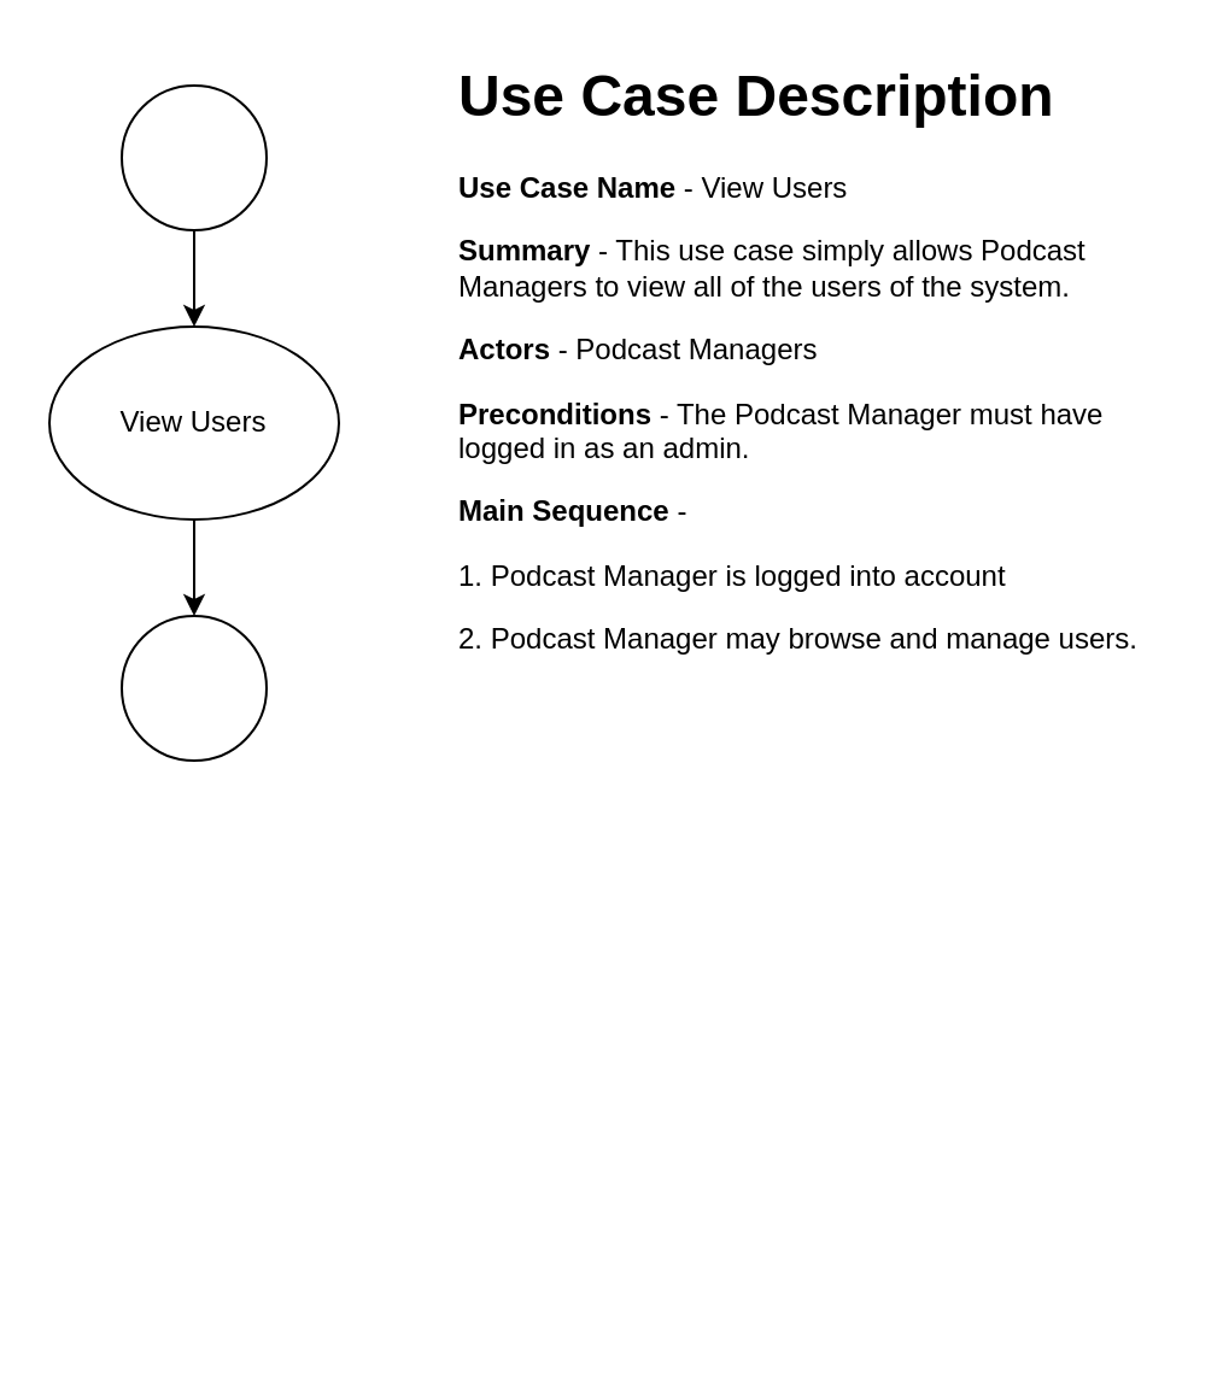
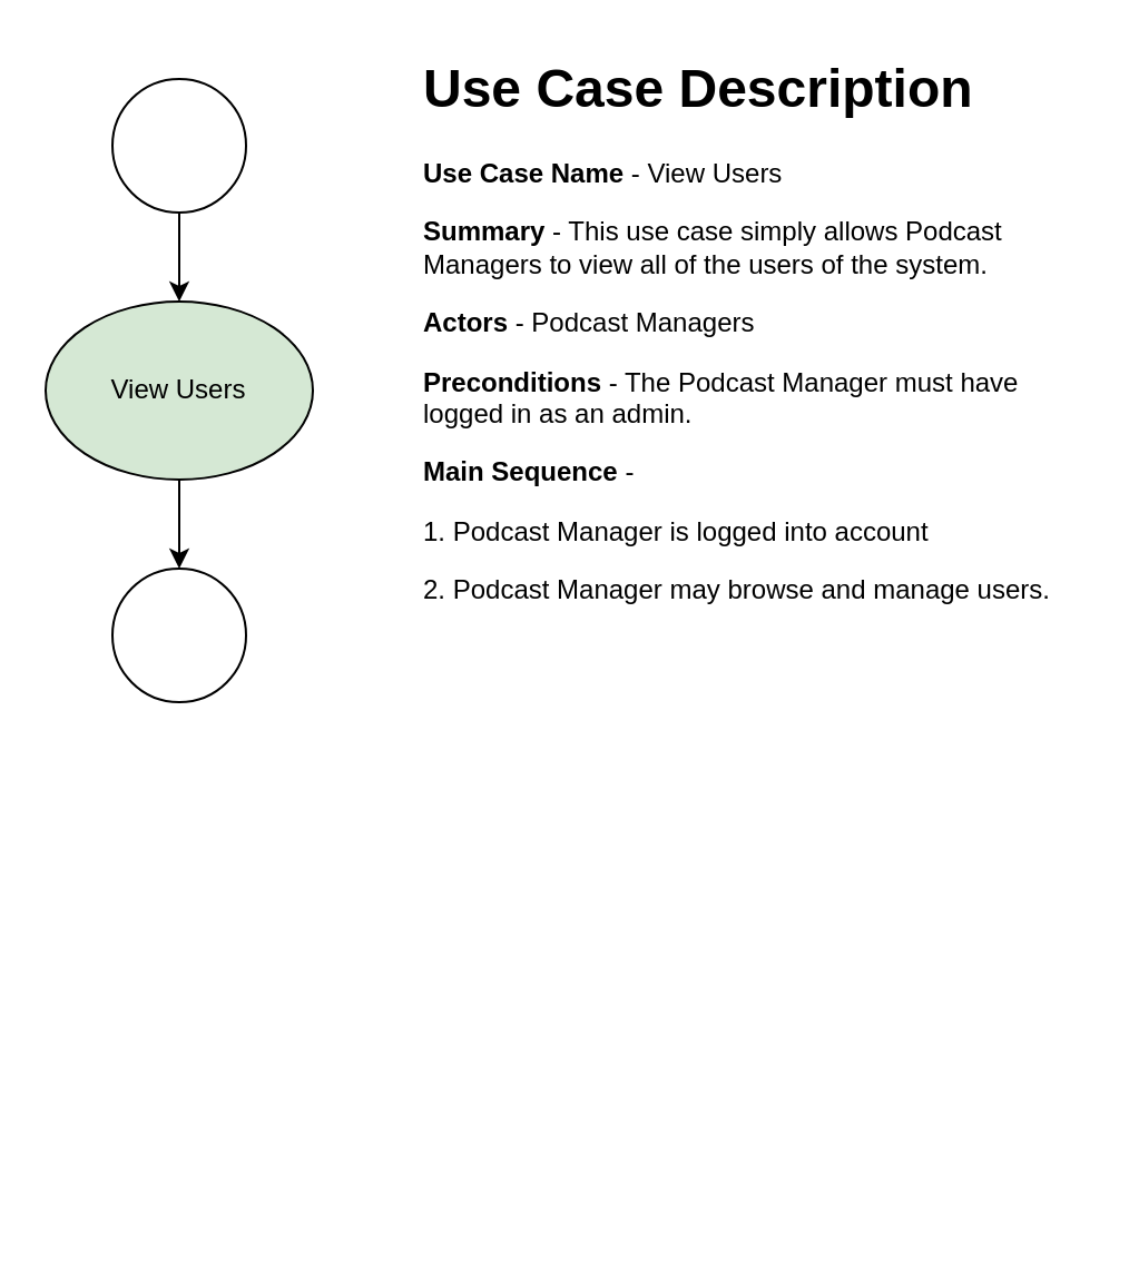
  <mxCell id="0" />
  <mxCell id="1" parent="0" />
  <mxCell id="2" style="edgeStyle=orthogonalEdgeStyle;rounded=0;orthogonalLoop=1;jettySize=auto;html=1;entryX=0.5;entryY=0;entryDx=0;entryDy=0;" edge="1" parent="1" source="3" target="5"><mxGeometry relative="1" as="geometry" /></mxCell>
  <mxCell id="3" value="" style="ellipse;whiteSpace=wrap;html=1;aspect=fixed;" vertex="1" parent="1"><mxGeometry x="50" y="35" width="60" height="60" as="geometry" /></mxCell>
  <mxCell id="4" style="edgeStyle=orthogonalEdgeStyle;rounded=0;orthogonalLoop=1;jettySize=auto;html=1;entryX=0.5;entryY=0;entryDx=0;entryDy=0;" edge="1" parent="1" source="5" target="7"><mxGeometry relative="1" as="geometry" /></mxCell>
- <mxCell id="5" value="View Users" style="ellipse;whiteSpace=wrap;html=1;" vertex="1" parent="1"><mxGeometry x="20" y="135" width="120" height="80" as="geometry" /></mxCell>
+ <mxCell id="5" value="View Users" style="ellipse;whiteSpace=wrap;html=1;fillColor=#d5e8d4;" vertex="1" parent="1"><mxGeometry x="20" y="135" width="120" height="80" as="geometry" /></mxCell>
  <mxCell id="6" value="&lt;h1&gt;Use Case Description&lt;/h1&gt;&lt;p&gt;&lt;b&gt;Use Case Name&amp;nbsp;&lt;/b&gt;- View Users&lt;/p&gt;&lt;p&gt;&lt;b&gt;Summary&amp;nbsp;&lt;/b&gt;- This use case simply allows Podcast Managers to view all of the users of the system.&lt;/p&gt;&lt;p&gt;&lt;b&gt;Actors&lt;/b&gt; - Podcast Managers&lt;/p&gt;&lt;p&gt;&lt;b&gt;Preconditions&lt;/b&gt; - The Podcast Manager must have logged in as an admin.&lt;/p&gt;&lt;p&gt;&lt;b&gt;Main Sequence&lt;/b&gt; -&amp;nbsp;&lt;/p&gt;&lt;p&gt;1. Podcast Manager is logged into account&lt;/p&gt;&lt;p&gt;2. Podcast Manager may browse and manage users.&lt;/p&gt;&lt;p&gt;&lt;br&gt;&lt;/p&gt;" style="text;html=1;strokeColor=none;fillColor=none;spacing=5;spacingTop=-20;whiteSpace=wrap;overflow=hidden;rounded=0;" vertex="1" parent="1"><mxGeometry x="185" y="20" width="300" height="530" as="geometry" /></mxCell>
  <mxCell id="7" value="" style="ellipse;whiteSpace=wrap;html=1;aspect=fixed;" vertex="1" parent="1"><mxGeometry x="50" y="255" width="60" height="60" as="geometry" /></mxCell>
